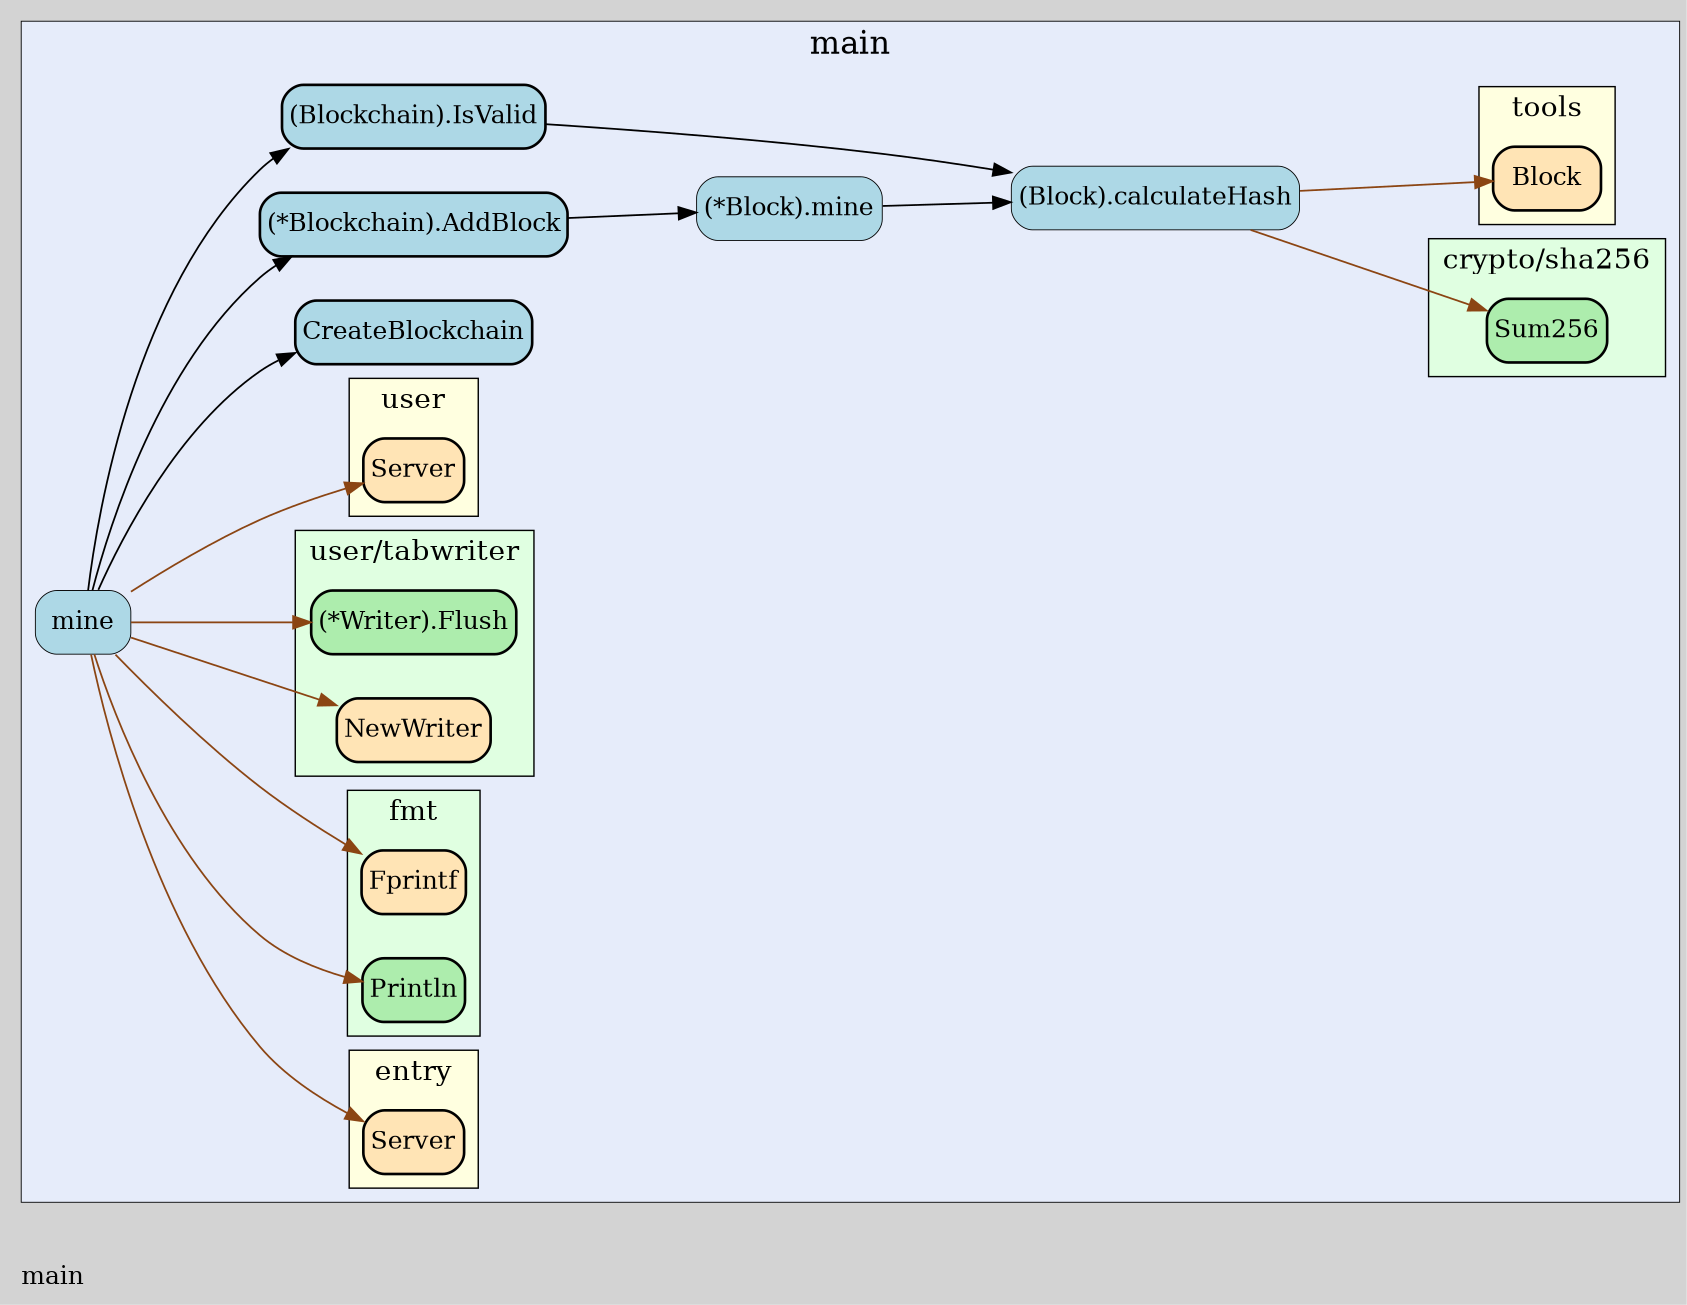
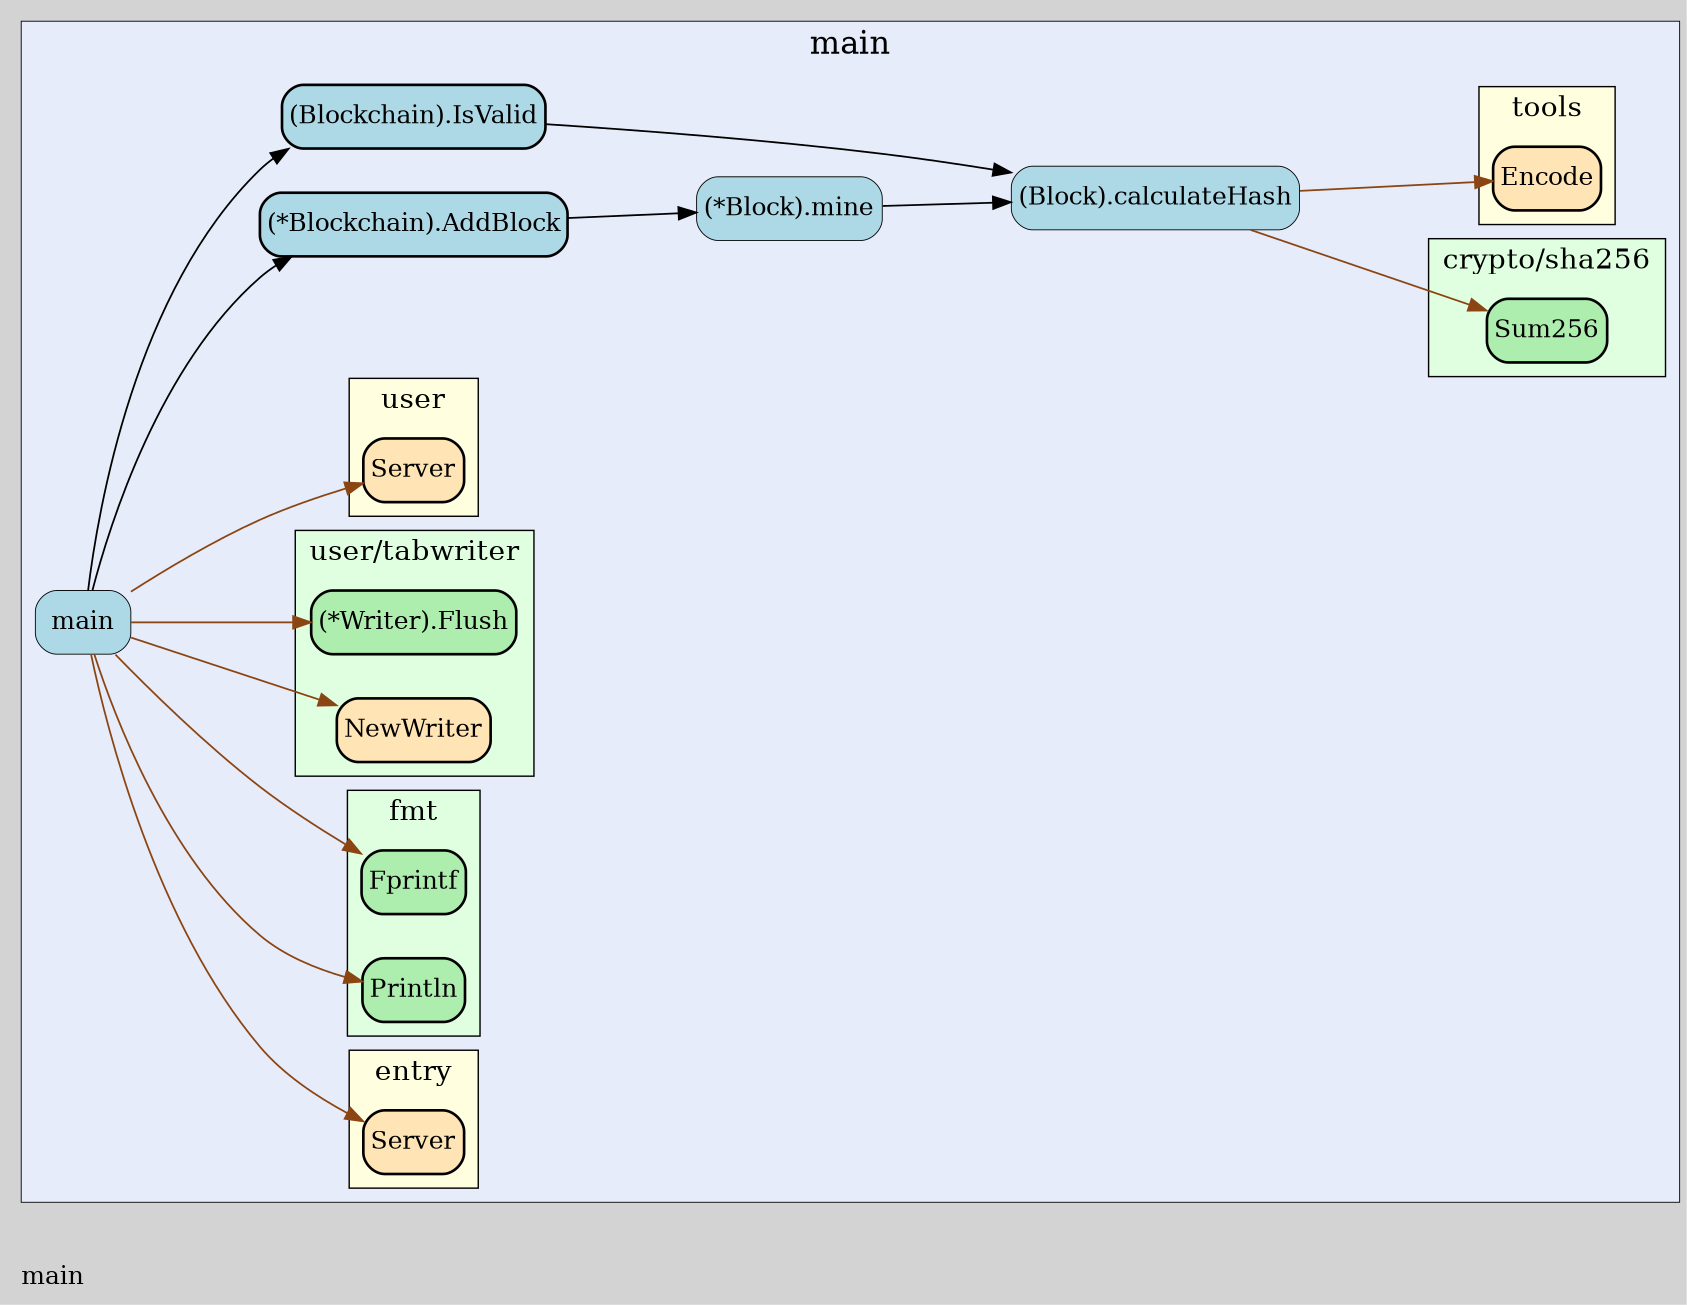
  digraph {
    bgcolor=lightgray
    fontname="DejaVu Serif"
    fontsize=14
    label=main
    labeljust=l
    nodesep=0.35
    penwidth=0.5
    rankdir=LR
    style=solid
    node [fillcolor=lightblue fontname="DejaVu Serif" margin="0.05,0.0" penwidth=1.5 shape=box style="filled,rounded"]
    edge [color=saddlebrown fontname="DejaVu Serif" minlen=2]
    n1 [fillcolor="#adedad" label=Sum256]
    n2 [fillcolor=moccasin label=Server]
    n3 [fillcolor="#adedad" label=Println]
-   n4 [fillcolor=moccasin label=Fprintf]
+   n4 [fillcolor="#adedad" label=Fprintf]
    n5 [fillcolor=moccasin label=NewWriter]
    n6 [fillcolor="#adedad" label="(*Writer).Flush"]
-   n7 [fillcolor=moccasin label=Block]
+   n7 [fillcolor=moccasin label=Encode]
    n8 [fillcolor=moccasin label=Server]
-   n9 [label=mine penwidth=0.5]
-   n10 [label=CreateBlockchain]
+   n9 [label=main penwidth=0.5]
    n11 [label="(Block).calculateHash" penwidth=0.5]
    n12 [label="(*Block).mine" penwidth=0.5]
    n13 [label="(*Blockchain).AddBlock"]
    n14 [label="(Blockchain).IsValid"]
    subgraph cluster_1 {
      bgcolor="#e6ecfa"
      fontsize=18
      labeljust=c
      labelloc=t
      n9
-     n10
      n11
      n12
      n13
      n14
      subgraph cluster_2 {
        bgcolor="#e6ecfa"
        fillcolor="#E0FFE1"
        fontsize=16
        label="crypto/sha256"
        labeljust=c
        labelloc=t
        penwidth=0.8
        rank=sink
        style=filled
        n1
      }
      subgraph cluster_3 {
        bgcolor="#e6ecfa"
        fillcolor=lightyellow
        fontsize=16
        label=entry
        labeljust=c
        labelloc=t
        penwidth=0.8
        rank=sink
        style=filled
        n2
      }
      subgraph cluster_4 {
        bgcolor="#e6ecfa"
        fillcolor="#E0FFE1"
        fontsize=16
        label=fmt
        labeljust=c
        labelloc=t
        penwidth=0.8
        rank=sink
        style=filled
        n3
        n4
      }
      subgraph cluster_5 {
        bgcolor="#e6ecfa"
        fillcolor="#E0FFE1"
        fontsize=16
        label="user/tabwriter"
        labeljust=c
        labelloc=t
        penwidth=0.8
        rank=sink
        style=filled
        n5
        n6
      }
      subgraph cluster_6 {
        bgcolor="#e6ecfa"
        fillcolor=lightyellow
        fontsize=16
        label=tools
        labeljust=c
        labelloc=t
        penwidth=0.8
        rank=sink
        style=filled
        n7
      }
      subgraph cluster_7 {
        bgcolor="#e6ecfa"
        fillcolor=lightyellow
        fontsize=16
        label=user
        labeljust=c
        labelloc=t
        penwidth=0.8
        rank=sink
        style=filled
        n8
      }
    }
    n9 -> n2
    n9 -> n3
    n9 -> n4
    n9 -> n5
    n9 -> n6
    n9 -> n8
-   n9 -> n10 [color=""]
    n9 -> n13 [color=""]
    n9 -> n14 [color=""]
    n11 -> n1
    n11 -> n7
    n12 -> n11 [color=""]
    n13 -> n12 [color=""]
    n14 -> n11 [color=""]
  }
